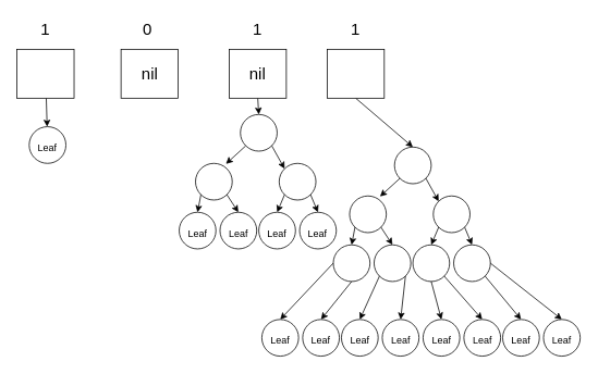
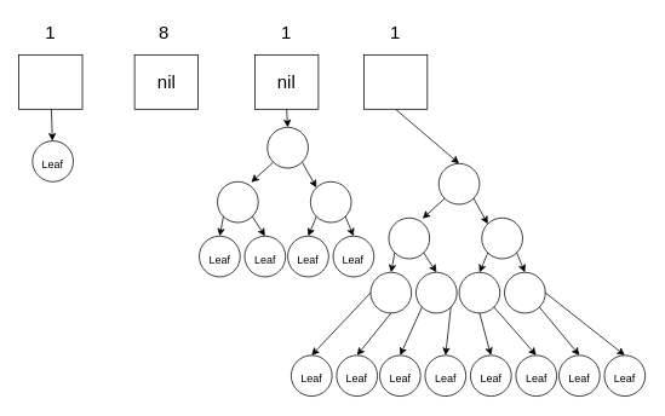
  <mxCell id="0" />
  <mxCell id="1" parent="0" />
  <mxCell id="2" value="" style="edgeStyle=none;rounded=0;orthogonalLoop=1;jettySize=auto;html=1;fontSize=12;" edge="1" parent="1" source="3" target="55"><mxGeometry relative="1" as="geometry" /></mxCell>
  <mxCell id="3" value="" style="rounded=0;whiteSpace=wrap;html=1;fontSize=20;" vertex="1" parent="1"><mxGeometry x="20" y="60" width="70" height="60" as="geometry" /></mxCell>
  <mxCell id="4" value="nil" style="rounded=0;whiteSpace=wrap;html=1;fontSize=20;" vertex="1" parent="1"><mxGeometry x="147.5" y="60" width="70" height="60" as="geometry" /></mxCell>
  <mxCell id="5" style="edgeStyle=none;rounded=0;orthogonalLoop=1;jettySize=auto;html=1;exitX=0.5;exitY=1;exitDx=0;exitDy=0;entryX=0.5;entryY=0;entryDx=0;entryDy=0;fontSize=12;" edge="1" parent="1" source="6" target="15"><mxGeometry relative="1" as="geometry" /></mxCell>
  <mxCell id="6" value="nil" style="rounded=0;whiteSpace=wrap;html=1;fontSize=20;" vertex="1" parent="1"><mxGeometry x="280" y="60" width="70" height="60" as="geometry" /></mxCell>
  <mxCell id="7" style="edgeStyle=none;rounded=0;orthogonalLoop=1;jettySize=auto;html=1;exitX=0.5;exitY=1;exitDx=0;exitDy=0;entryX=0.5;entryY=0;entryDx=0;entryDy=0;fontSize=12;" edge="1" parent="1" source="8" target="28"><mxGeometry relative="1" as="geometry" /></mxCell>
  <mxCell id="8" value="" style="rounded=0;whiteSpace=wrap;html=1;fontSize=20;" vertex="1" parent="1"><mxGeometry x="400" y="60" width="70" height="60" as="geometry" /></mxCell>
- <mxCell id="9" value="0" style="text;html=1;strokeColor=none;fillColor=none;align=center;verticalAlign=middle;whiteSpace=wrap;rounded=0;fontSize=20;" vertex="1" parent="1"><mxGeometry x="150" y="20" width="60" height="30" as="geometry" /></mxCell>
+ <mxCell id="9" value="8" style="text;html=1;strokeColor=none;fillColor=none;align=center;verticalAlign=middle;whiteSpace=wrap;rounded=0;fontSize=20;" vertex="1" parent="1"><mxGeometry x="150" y="20" width="60" height="30" as="geometry" /></mxCell>
  <mxCell id="10" value="1" style="text;html=1;strokeColor=none;fillColor=none;align=center;verticalAlign=middle;whiteSpace=wrap;rounded=0;fontSize=20;" vertex="1" parent="1"><mxGeometry x="25" y="20" width="60" height="30" as="geometry" /></mxCell>
  <mxCell id="11" value="1" style="text;html=1;strokeColor=none;fillColor=none;align=center;verticalAlign=middle;whiteSpace=wrap;rounded=0;fontSize=20;" vertex="1" parent="1"><mxGeometry x="285" y="20" width="60" height="30" as="geometry" /></mxCell>
  <mxCell id="12" value="1" style="text;html=1;strokeColor=none;fillColor=none;align=center;verticalAlign=middle;whiteSpace=wrap;rounded=0;fontSize=20;" vertex="1" parent="1"><mxGeometry x="405" y="20" width="60" height="30" as="geometry" /></mxCell>
  <mxCell id="13" style="edgeStyle=none;rounded=0;orthogonalLoop=1;jettySize=auto;html=1;exitX=0;exitY=1;exitDx=0;exitDy=0;entryX=0.828;entryY=0.015;entryDx=0;entryDy=0;entryPerimeter=0;fontSize=12;" edge="1" parent="1" source="15" target="18"><mxGeometry relative="1" as="geometry" /></mxCell>
  <mxCell id="14" style="edgeStyle=none;rounded=0;orthogonalLoop=1;jettySize=auto;html=1;exitX=1;exitY=1;exitDx=0;exitDy=0;entryX=0;entryY=0;entryDx=0;entryDy=0;fontSize=12;" edge="1" parent="1" source="15" target="21"><mxGeometry relative="1" as="geometry" /></mxCell>
  <mxCell id="15" value="" style="ellipse;whiteSpace=wrap;html=1;aspect=fixed;fontSize=20;" vertex="1" parent="1"><mxGeometry x="293.75" y="140" width="45" height="45" as="geometry" /></mxCell>
  <mxCell id="16" style="edgeStyle=none;rounded=0;orthogonalLoop=1;jettySize=auto;html=1;exitX=0;exitY=1;exitDx=0;exitDy=0;entryX=0.5;entryY=0;entryDx=0;entryDy=0;fontSize=12;" edge="1" parent="1" source="18" target="22"><mxGeometry relative="1" as="geometry" /></mxCell>
  <mxCell id="17" style="edgeStyle=none;rounded=0;orthogonalLoop=1;jettySize=auto;html=1;exitX=1;exitY=1;exitDx=0;exitDy=0;entryX=0.5;entryY=0;entryDx=0;entryDy=0;fontSize=12;" edge="1" parent="1" source="18" target="23"><mxGeometry relative="1" as="geometry" /></mxCell>
  <mxCell id="18" value="" style="ellipse;whiteSpace=wrap;html=1;aspect=fixed;fontSize=20;" vertex="1" parent="1"><mxGeometry x="238.75" y="200" width="45" height="45" as="geometry" /></mxCell>
  <mxCell id="19" style="edgeStyle=none;rounded=0;orthogonalLoop=1;jettySize=auto;html=1;exitX=0;exitY=1;exitDx=0;exitDy=0;entryX=0.5;entryY=0;entryDx=0;entryDy=0;fontSize=12;" edge="1" parent="1" source="21" target="24"><mxGeometry relative="1" as="geometry" /></mxCell>
  <mxCell id="20" style="edgeStyle=none;rounded=0;orthogonalLoop=1;jettySize=auto;html=1;exitX=1;exitY=1;exitDx=0;exitDy=0;entryX=0.5;entryY=0;entryDx=0;entryDy=0;fontSize=12;" edge="1" parent="1" source="21" target="25"><mxGeometry relative="1" as="geometry" /></mxCell>
  <mxCell id="21" value="" style="ellipse;whiteSpace=wrap;html=1;aspect=fixed;fontSize=20;" vertex="1" parent="1"><mxGeometry x="341.25" y="200" width="45" height="45" as="geometry" /></mxCell>
  <mxCell id="22" value="&lt;font style=&quot;font-size: 12px&quot;&gt;Leaf&lt;/font&gt;" style="ellipse;whiteSpace=wrap;html=1;aspect=fixed;fontSize=20;" vertex="1" parent="1"><mxGeometry x="218.75" y="260" width="45" height="45" as="geometry" /></mxCell>
  <mxCell id="23" value="&lt;font style=&quot;font-size: 12px&quot;&gt;Leaf&lt;/font&gt;" style="ellipse;whiteSpace=wrap;html=1;aspect=fixed;fontSize=20;" vertex="1" parent="1"><mxGeometry x="268.75" y="260" width="45" height="45" as="geometry" /></mxCell>
  <mxCell id="24" value="&lt;font style=&quot;font-size: 12px&quot;&gt;Leaf&lt;/font&gt;" style="ellipse;whiteSpace=wrap;html=1;aspect=fixed;fontSize=20;" vertex="1" parent="1"><mxGeometry x="316.25" y="260" width="45" height="45" as="geometry" /></mxCell>
  <mxCell id="25" value="&lt;font style=&quot;font-size: 12px&quot;&gt;Leaf&lt;/font&gt;" style="ellipse;whiteSpace=wrap;html=1;aspect=fixed;fontSize=20;" vertex="1" parent="1"><mxGeometry x="366.25" y="260" width="45" height="45" as="geometry" /></mxCell>
  <mxCell id="26" style="edgeStyle=none;rounded=0;orthogonalLoop=1;jettySize=auto;html=1;exitX=0;exitY=1;exitDx=0;exitDy=0;entryX=0.828;entryY=0.015;entryDx=0;entryDy=0;entryPerimeter=0;fontSize=12;" edge="1" parent="1" source="28" target="31"><mxGeometry relative="1" as="geometry" /></mxCell>
  <mxCell id="27" style="edgeStyle=none;rounded=0;orthogonalLoop=1;jettySize=auto;html=1;exitX=1;exitY=1;exitDx=0;exitDy=0;entryX=0;entryY=0;entryDx=0;entryDy=0;fontSize=12;" edge="1" parent="1" source="28" target="34"><mxGeometry relative="1" as="geometry" /></mxCell>
  <mxCell id="28" value="" style="ellipse;whiteSpace=wrap;html=1;aspect=fixed;fontSize=20;" vertex="1" parent="1"><mxGeometry x="482.5" y="180" width="45" height="45" as="geometry" /></mxCell>
  <mxCell id="29" style="edgeStyle=none;rounded=0;orthogonalLoop=1;jettySize=auto;html=1;exitX=0;exitY=1;exitDx=0;exitDy=0;entryX=0.5;entryY=0;entryDx=0;entryDy=0;fontSize=12;" edge="1" parent="1" source="31" target="35"><mxGeometry relative="1" as="geometry" /></mxCell>
  <mxCell id="30" style="edgeStyle=none;rounded=0;orthogonalLoop=1;jettySize=auto;html=1;exitX=1;exitY=1;exitDx=0;exitDy=0;entryX=0.5;entryY=0;entryDx=0;entryDy=0;fontSize=12;" edge="1" parent="1" source="31" target="36"><mxGeometry relative="1" as="geometry" /></mxCell>
  <mxCell id="31" value="" style="ellipse;whiteSpace=wrap;html=1;aspect=fixed;fontSize=20;" vertex="1" parent="1"><mxGeometry x="427.5" y="240" width="45" height="45" as="geometry" /></mxCell>
  <mxCell id="32" style="edgeStyle=none;rounded=0;orthogonalLoop=1;jettySize=auto;html=1;exitX=0;exitY=1;exitDx=0;exitDy=0;entryX=0.5;entryY=0;entryDx=0;entryDy=0;fontSize=12;" edge="1" parent="1" source="34" target="37"><mxGeometry relative="1" as="geometry" /></mxCell>
  <mxCell id="33" style="edgeStyle=none;rounded=0;orthogonalLoop=1;jettySize=auto;html=1;exitX=1;exitY=1;exitDx=0;exitDy=0;entryX=0.5;entryY=0;entryDx=0;entryDy=0;fontSize=12;" edge="1" parent="1" source="34" target="38"><mxGeometry relative="1" as="geometry" /></mxCell>
  <mxCell id="34" value="" style="ellipse;whiteSpace=wrap;html=1;aspect=fixed;fontSize=20;" vertex="1" parent="1"><mxGeometry x="530" y="240" width="45" height="45" as="geometry" /></mxCell>
  <mxCell id="35" value="" style="ellipse;whiteSpace=wrap;html=1;aspect=fixed;fontSize=20;" vertex="1" parent="1"><mxGeometry x="407.5" y="300" width="45" height="45" as="geometry" /></mxCell>
  <mxCell id="36" value="" style="ellipse;whiteSpace=wrap;html=1;aspect=fixed;fontSize=20;" vertex="1" parent="1"><mxGeometry x="457.5" y="300" width="45" height="45" as="geometry" /></mxCell>
  <mxCell id="37" value="" style="ellipse;whiteSpace=wrap;html=1;aspect=fixed;fontSize=20;" vertex="1" parent="1"><mxGeometry x="505" y="300" width="45" height="45" as="geometry" /></mxCell>
  <mxCell id="38" value="" style="ellipse;whiteSpace=wrap;html=1;aspect=fixed;fontSize=20;" vertex="1" parent="1"><mxGeometry x="555" y="300" width="45" height="45" as="geometry" /></mxCell>
  <mxCell id="39" style="edgeStyle=none;rounded=0;orthogonalLoop=1;jettySize=auto;html=1;exitX=0;exitY=0.5;exitDx=0;exitDy=0;entryX=0.5;entryY=0;entryDx=0;entryDy=0;fontSize=12;" edge="1" parent="1" target="43" source="35"><mxGeometry relative="1" as="geometry"><mxPoint x="346.59" y="370" as="sourcePoint" /></mxGeometry></mxCell>
  <mxCell id="40" style="edgeStyle=none;rounded=0;orthogonalLoop=1;jettySize=auto;html=1;exitX=0.5;exitY=1;exitDx=0;exitDy=0;entryX=0.5;entryY=0;entryDx=0;entryDy=0;fontSize=12;" edge="1" parent="1" target="44" source="35"><mxGeometry relative="1" as="geometry"><mxPoint x="378.41" y="370" as="sourcePoint" /></mxGeometry></mxCell>
  <mxCell id="41" style="edgeStyle=none;rounded=0;orthogonalLoop=1;jettySize=auto;html=1;exitX=0;exitY=1;exitDx=0;exitDy=0;entryX=0.5;entryY=0;entryDx=0;entryDy=0;fontSize=12;" edge="1" parent="1" target="45" source="36"><mxGeometry relative="1" as="geometry"><mxPoint x="449.09" y="370" as="sourcePoint" /></mxGeometry></mxCell>
  <mxCell id="42" style="edgeStyle=none;rounded=0;orthogonalLoop=1;jettySize=auto;html=1;entryX=0.5;entryY=0;entryDx=0;entryDy=0;fontSize=12;exitX=1;exitY=1;exitDx=0;exitDy=0;" edge="1" parent="1" target="46" source="36"><mxGeometry relative="1" as="geometry"><mxPoint x="490.5" y="350" as="sourcePoint" /></mxGeometry></mxCell>
  <mxCell id="43" value="&lt;font style=&quot;font-size: 12px&quot;&gt;Leaf&lt;/font&gt;" style="ellipse;whiteSpace=wrap;html=1;aspect=fixed;fontSize=20;" vertex="1" parent="1"><mxGeometry x="320" y="391.59" width="45" height="45" as="geometry" /></mxCell>
  <mxCell id="44" value="&lt;font style=&quot;font-size: 12px&quot;&gt;Leaf&lt;/font&gt;" style="ellipse;whiteSpace=wrap;html=1;aspect=fixed;fontSize=20;" vertex="1" parent="1"><mxGeometry x="370" y="391.59" width="45" height="45" as="geometry" /></mxCell>
  <mxCell id="45" value="&lt;font style=&quot;font-size: 12px&quot;&gt;Leaf&lt;/font&gt;" style="ellipse;whiteSpace=wrap;html=1;aspect=fixed;fontSize=20;" vertex="1" parent="1"><mxGeometry x="417.5" y="391.59" width="45" height="45" as="geometry" /></mxCell>
  <mxCell id="46" value="&lt;font style=&quot;font-size: 12px&quot;&gt;Leaf&lt;/font&gt;" style="ellipse;whiteSpace=wrap;html=1;aspect=fixed;fontSize=20;" vertex="1" parent="1"><mxGeometry x="467.5" y="391.59" width="45" height="45" as="geometry" /></mxCell>
  <mxCell id="47" style="edgeStyle=none;rounded=0;orthogonalLoop=1;jettySize=auto;html=1;exitX=0.5;exitY=1;exitDx=0;exitDy=0;entryX=0.5;entryY=0;entryDx=0;entryDy=0;fontSize=12;" edge="1" parent="1" target="51" source="37"><mxGeometry relative="1" as="geometry"><mxPoint x="544.09" y="370" as="sourcePoint" /></mxGeometry></mxCell>
  <mxCell id="48" style="edgeStyle=none;rounded=0;orthogonalLoop=1;jettySize=auto;html=1;exitX=1;exitY=1;exitDx=0;exitDy=0;entryX=0.5;entryY=0;entryDx=0;entryDy=0;fontSize=12;" edge="1" parent="1" target="52" source="37"><mxGeometry relative="1" as="geometry"><mxPoint x="575.91" y="370" as="sourcePoint" /></mxGeometry></mxCell>
  <mxCell id="49" style="edgeStyle=none;rounded=0;orthogonalLoop=1;jettySize=auto;html=1;exitX=1;exitY=1;exitDx=0;exitDy=0;entryX=0.5;entryY=0;entryDx=0;entryDy=0;fontSize=12;" edge="1" parent="1" target="53" source="38"><mxGeometry relative="1" as="geometry"><mxPoint x="646.59" y="370" as="sourcePoint" /></mxGeometry></mxCell>
  <mxCell id="50" style="edgeStyle=none;rounded=0;orthogonalLoop=1;jettySize=auto;html=1;exitX=1;exitY=0.5;exitDx=0;exitDy=0;entryX=0.5;entryY=0;entryDx=0;entryDy=0;fontSize=12;" edge="1" parent="1" target="54" source="38"><mxGeometry relative="1" as="geometry"><mxPoint x="678.41" y="370" as="sourcePoint" /></mxGeometry></mxCell>
  <mxCell id="51" value="&lt;font style=&quot;font-size: 12px&quot;&gt;Leaf&lt;/font&gt;" style="ellipse;whiteSpace=wrap;html=1;aspect=fixed;fontSize=20;" vertex="1" parent="1"><mxGeometry x="517.5" y="391.59" width="45" height="45" as="geometry" /></mxCell>
  <mxCell id="52" value="&lt;font style=&quot;font-size: 12px&quot;&gt;Leaf&lt;/font&gt;" style="ellipse;whiteSpace=wrap;html=1;aspect=fixed;fontSize=20;" vertex="1" parent="1"><mxGeometry x="567.5" y="391.59" width="45" height="45" as="geometry" /></mxCell>
  <mxCell id="53" value="&lt;font style=&quot;font-size: 12px&quot;&gt;Leaf&lt;/font&gt;" style="ellipse;whiteSpace=wrap;html=1;aspect=fixed;fontSize=20;" vertex="1" parent="1"><mxGeometry x="615" y="391.59" width="45" height="45" as="geometry" /></mxCell>
  <mxCell id="54" value="&lt;font style=&quot;font-size: 12px&quot;&gt;Leaf&lt;/font&gt;" style="ellipse;whiteSpace=wrap;html=1;aspect=fixed;fontSize=20;" vertex="1" parent="1"><mxGeometry x="665" y="391.59" width="45" height="45" as="geometry" /></mxCell>
  <mxCell id="55" value="&lt;font style=&quot;font-size: 12px&quot;&gt;Leaf&lt;/font&gt;" style="ellipse;whiteSpace=wrap;html=1;aspect=fixed;fontSize=20;" vertex="1" parent="1"><mxGeometry x="35" y="155" width="45" height="45" as="geometry" /></mxCell>
